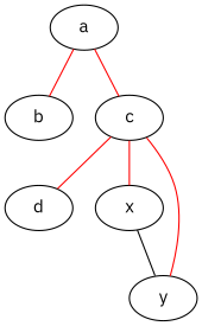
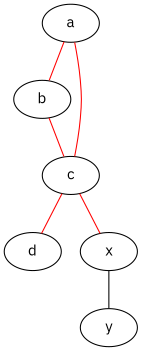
  graph {
    fontname="IBM Plex Sans"
    node [fontname="IBM Plex Sans"]
    edge [color=red fontname="IBM Plex Sans"]
    a
    b
    c
    d
    x
    y
    a -- b
    a -- c
-   y -- c
+   b -- c
    c -- d
    c -- x
    x -- y [color=""]
  }
